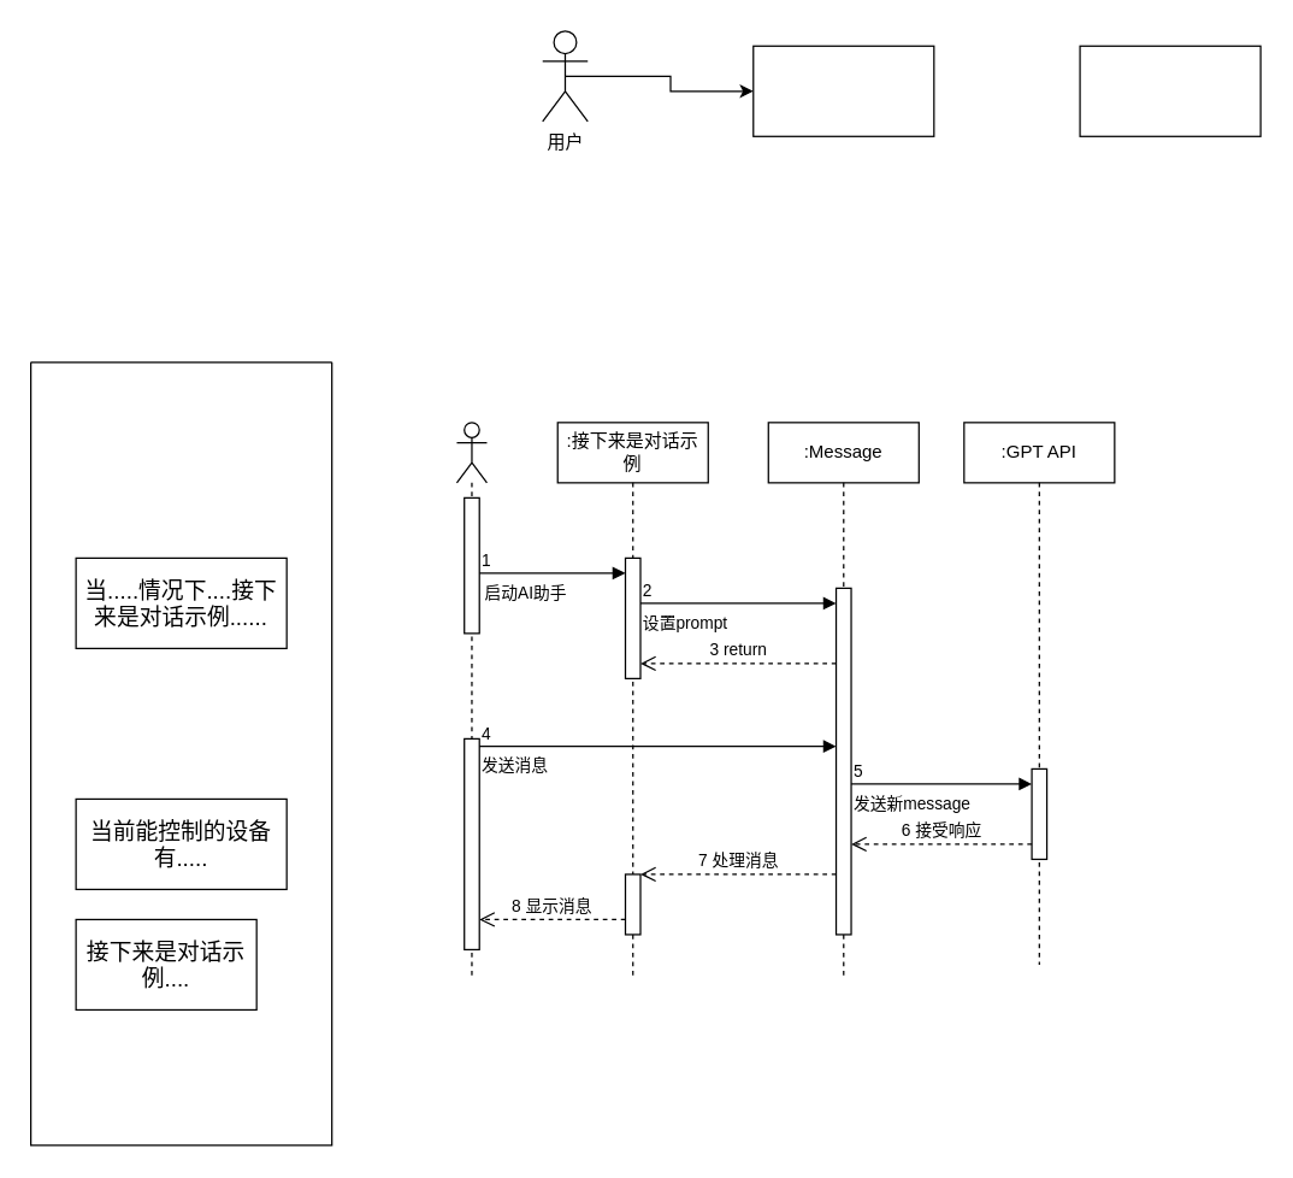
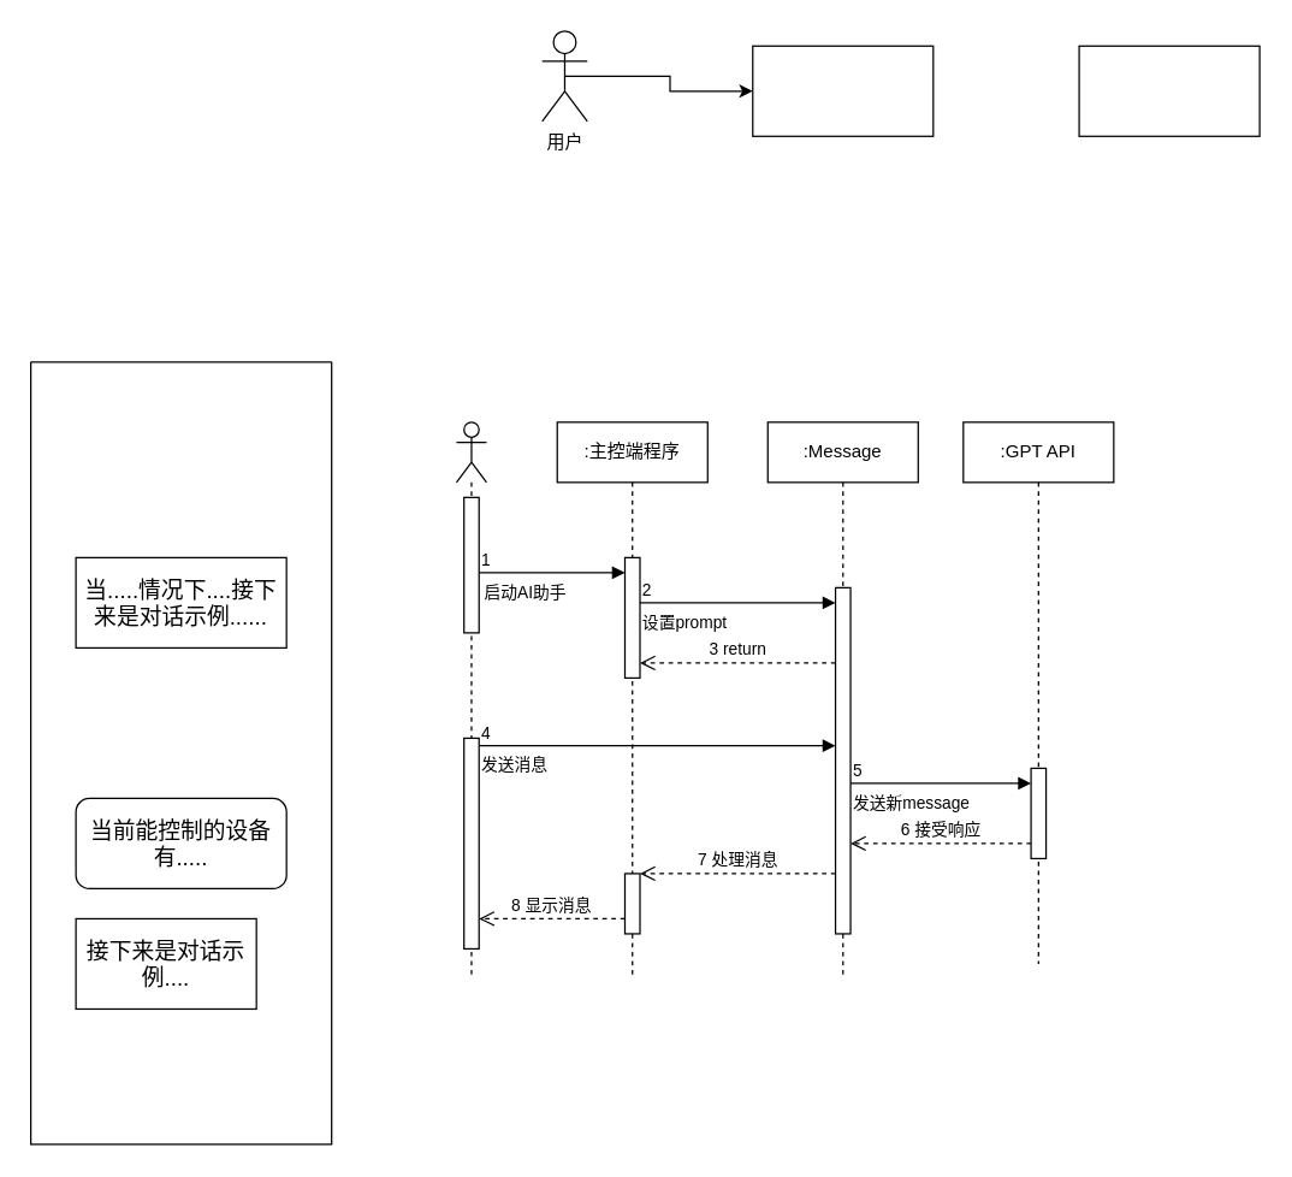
  <mxCell id="0" />
  <mxCell id="1" parent="0" />
  <mxCell id="2" style="edgeStyle=orthogonalEdgeStyle;rounded=0;orthogonalLoop=1;jettySize=auto;html=1;exitX=0.5;exitY=0.5;exitDx=0;exitDy=0;exitPerimeter=0;entryX=0;entryY=0.5;entryDx=0;entryDy=0;" edge="1" parent="1" source="3" target="8"><mxGeometry relative="1" as="geometry" /></mxCell>
  <mxCell id="3" value="用户" style="shape=umlActor;verticalLabelPosition=bottom;verticalAlign=top;html=1;outlineConnect=0;" vertex="1" parent="1"><mxGeometry x="360" y="20" width="30" height="60" as="geometry" /></mxCell>
  <mxCell id="4" value="" style="swimlane;startSize=0;fontSize=15;" vertex="1" parent="1"><mxGeometry x="20" y="240" width="200" height="520" as="geometry" /></mxCell>
  <mxCell id="5" value="当.....情况下....接下来是对话示例......" style="rounded=0;whiteSpace=wrap;html=1;fontSize=15;" vertex="1" parent="4"><mxGeometry x="30" y="130" width="140" height="60" as="geometry" /></mxCell>
- <mxCell id="6" value="当前能控制的设备有....." style="rounded=0;whiteSpace=wrap;html=1;fontSize=15;" vertex="1" parent="4"><mxGeometry x="30" y="290" width="140" height="60" as="geometry" /></mxCell>
+ <mxCell id="6" value="当前能控制的设备有....." style="whiteSpace=wrap;html=1;fontSize=15;rounded=1;" vertex="1" parent="4"><mxGeometry x="30" y="290" width="140" height="60" as="geometry" /></mxCell>
  <mxCell id="7" value="接下来是对话示例...." style="rounded=0;whiteSpace=wrap;html=1;fontSize=15;" vertex="1" parent="4"><mxGeometry x="30" y="370" width="120" height="60" as="geometry" /></mxCell>
  <mxCell id="8" value="" style="rounded=0;whiteSpace=wrap;html=1;" vertex="1" parent="1"><mxGeometry x="500" y="30" width="120" height="60" as="geometry" /></mxCell>
  <mxCell id="9" value="" style="rounded=0;whiteSpace=wrap;html=1;" vertex="1" parent="1"><mxGeometry x="717" y="30" width="120" height="60" as="geometry" /></mxCell>
  <mxCell id="10" value="" style="shape=umlLifeline;perimeter=lifelinePerimeter;whiteSpace=wrap;html=1;container=1;dropTarget=0;collapsible=0;recursiveResize=0;outlineConnect=0;portConstraint=eastwest;newEdgeStyle={&quot;edgeStyle&quot;:&quot;elbowEdgeStyle&quot;,&quot;elbow&quot;:&quot;vertical&quot;,&quot;curved&quot;:0,&quot;rounded&quot;:0};participant=umlActor;" vertex="1" parent="1"><mxGeometry x="303" y="280" width="20" height="370" as="geometry" /></mxCell>
  <mxCell id="11" value="" style="html=1;points=[];perimeter=orthogonalPerimeter;outlineConnect=0;targetShapes=umlLifeline;portConstraint=eastwest;newEdgeStyle={&quot;edgeStyle&quot;:&quot;elbowEdgeStyle&quot;,&quot;elbow&quot;:&quot;vertical&quot;,&quot;curved&quot;:0,&quot;rounded&quot;:0};" vertex="1" parent="10"><mxGeometry x="5" y="50" width="10" height="90" as="geometry" /></mxCell>
  <mxCell id="12" value="" style="html=1;points=[];perimeter=orthogonalPerimeter;outlineConnect=0;targetShapes=umlLifeline;portConstraint=eastwest;newEdgeStyle={&quot;edgeStyle&quot;:&quot;elbowEdgeStyle&quot;,&quot;elbow&quot;:&quot;vertical&quot;,&quot;curved&quot;:0,&quot;rounded&quot;:0};" vertex="1" parent="10"><mxGeometry x="5" y="210" width="10" height="140" as="geometry" /></mxCell>
- <mxCell id="13" value=":接下来是对话示例" style="shape=umlLifeline;perimeter=lifelinePerimeter;whiteSpace=wrap;html=1;container=1;dropTarget=0;collapsible=0;recursiveResize=0;outlineConnect=0;portConstraint=eastwest;newEdgeStyle={&quot;edgeStyle&quot;:&quot;elbowEdgeStyle&quot;,&quot;elbow&quot;:&quot;vertical&quot;,&quot;curved&quot;:0,&quot;rounded&quot;:0};" vertex="1" parent="1"><mxGeometry x="370" y="280" width="100" height="370" as="geometry" /></mxCell>
+ <mxCell id="13" value=":主控端程序" style="shape=umlLifeline;perimeter=lifelinePerimeter;whiteSpace=wrap;html=1;container=1;dropTarget=0;collapsible=0;recursiveResize=0;outlineConnect=0;portConstraint=eastwest;newEdgeStyle={&quot;edgeStyle&quot;:&quot;elbowEdgeStyle&quot;,&quot;elbow&quot;:&quot;vertical&quot;,&quot;curved&quot;:0,&quot;rounded&quot;:0};" vertex="1" parent="1"><mxGeometry x="370" y="280" width="100" height="370" as="geometry" /></mxCell>
  <mxCell id="14" value="" style="html=1;points=[];perimeter=orthogonalPerimeter;outlineConnect=0;targetShapes=umlLifeline;portConstraint=eastwest;newEdgeStyle={&quot;edgeStyle&quot;:&quot;elbowEdgeStyle&quot;,&quot;elbow&quot;:&quot;vertical&quot;,&quot;curved&quot;:0,&quot;rounded&quot;:0};" vertex="1" parent="13"><mxGeometry x="45" y="90" width="10" height="80" as="geometry" /></mxCell>
  <mxCell id="15" value="" style="html=1;points=[];perimeter=orthogonalPerimeter;outlineConnect=0;targetShapes=umlLifeline;portConstraint=eastwest;newEdgeStyle={&quot;edgeStyle&quot;:&quot;elbowEdgeStyle&quot;,&quot;elbow&quot;:&quot;vertical&quot;,&quot;curved&quot;:0,&quot;rounded&quot;:0};" vertex="1" parent="13"><mxGeometry x="45" y="300" width="10" height="40" as="geometry" /></mxCell>
  <mxCell id="16" value=":GPT API" style="shape=umlLifeline;perimeter=lifelinePerimeter;whiteSpace=wrap;html=1;container=1;dropTarget=0;collapsible=0;recursiveResize=0;outlineConnect=0;portConstraint=eastwest;newEdgeStyle={&quot;edgeStyle&quot;:&quot;elbowEdgeStyle&quot;,&quot;elbow&quot;:&quot;vertical&quot;,&quot;curved&quot;:0,&quot;rounded&quot;:0};" vertex="1" parent="1"><mxGeometry x="640" y="280" width="100" height="360" as="geometry" /></mxCell>
  <mxCell id="17" value="" style="html=1;points=[];perimeter=orthogonalPerimeter;outlineConnect=0;targetShapes=umlLifeline;portConstraint=eastwest;newEdgeStyle={&quot;edgeStyle&quot;:&quot;elbowEdgeStyle&quot;,&quot;elbow&quot;:&quot;vertical&quot;,&quot;curved&quot;:0,&quot;rounded&quot;:0};" vertex="1" parent="16"><mxGeometry x="45" y="230" width="10" height="60" as="geometry" /></mxCell>
  <mxCell id="18" value="设置prompt" style="endArrow=block;endFill=1;html=1;edgeStyle=orthogonalEdgeStyle;align=left;verticalAlign=top;rounded=0;" edge="1" parent="1" source="14" target="21"><mxGeometry x="-1" relative="1" as="geometry"><mxPoint x="440" y="360" as="sourcePoint" /><mxPoint x="600" y="360" as="targetPoint" /><Array as="points"><mxPoint x="500" y="400" /><mxPoint x="500" y="400" /></Array></mxGeometry></mxCell>
  <mxCell id="19" value="2" style="edgeLabel;resizable=0;html=1;align=left;verticalAlign=bottom;" connectable="0" vertex="1" parent="18"><mxGeometry x="-1" relative="1" as="geometry" /></mxCell>
  <mxCell id="20" value=":Message" style="shape=umlLifeline;perimeter=lifelinePerimeter;whiteSpace=wrap;html=1;container=1;dropTarget=0;collapsible=0;recursiveResize=0;outlineConnect=0;portConstraint=eastwest;newEdgeStyle={&quot;edgeStyle&quot;:&quot;elbowEdgeStyle&quot;,&quot;elbow&quot;:&quot;vertical&quot;,&quot;curved&quot;:0,&quot;rounded&quot;:0};" vertex="1" parent="1"><mxGeometry x="510" y="280" width="100" height="370" as="geometry" /></mxCell>
  <mxCell id="21" value="" style="html=1;points=[];perimeter=orthogonalPerimeter;outlineConnect=0;targetShapes=umlLifeline;portConstraint=eastwest;newEdgeStyle={&quot;edgeStyle&quot;:&quot;elbowEdgeStyle&quot;,&quot;elbow&quot;:&quot;vertical&quot;,&quot;curved&quot;:0,&quot;rounded&quot;:0};" vertex="1" parent="20"><mxGeometry x="45" y="110" width="10" height="230" as="geometry" /></mxCell>
  <mxCell id="22" value="启动AI助手" style="endArrow=block;endFill=1;html=1;edgeStyle=orthogonalEdgeStyle;align=left;verticalAlign=top;rounded=0;" edge="1" parent="1" source="11" target="14"><mxGeometry x="-0.959" relative="1" as="geometry"><mxPoint x="330" y="360" as="sourcePoint" /><mxPoint x="490" y="360" as="targetPoint" /><Array as="points"><mxPoint x="350" y="380" /><mxPoint x="350" y="380" /></Array><mxPoint as="offset" /></mxGeometry></mxCell>
  <mxCell id="23" value="1" style="edgeLabel;resizable=0;html=1;align=left;verticalAlign=bottom;" connectable="0" vertex="1" parent="22"><mxGeometry x="-1" relative="1" as="geometry" /></mxCell>
  <mxCell id="24" value="3 return" style="html=1;verticalAlign=bottom;endArrow=open;dashed=1;endSize=8;edgeStyle=elbowEdgeStyle;elbow=vertical;curved=0;rounded=0;" edge="1" parent="1" source="21" target="14"><mxGeometry x="0.004" relative="1" as="geometry"><mxPoint x="550" y="440" as="sourcePoint" /><mxPoint x="470" y="440" as="targetPoint" /><Array as="points"><mxPoint x="460" y="440" /></Array><mxPoint as="offset" /></mxGeometry></mxCell>
  <mxCell id="25" value="发送消息" style="endArrow=block;endFill=1;html=1;edgeStyle=orthogonalEdgeStyle;align=left;verticalAlign=top;rounded=0;" edge="1" parent="1" source="12" target="21"><mxGeometry x="-1" relative="1" as="geometry"><mxPoint x="330" y="490" as="sourcePoint" /><mxPoint x="490" y="490" as="targetPoint" /><Array as="points"><mxPoint x="500" y="495" /><mxPoint x="500" y="495" /></Array></mxGeometry></mxCell>
  <mxCell id="26" value="4" style="edgeLabel;resizable=0;html=1;align=left;verticalAlign=bottom;" connectable="0" vertex="1" parent="25"><mxGeometry x="-1" relative="1" as="geometry" /></mxCell>
  <mxCell id="27" value="发送新message" style="endArrow=block;endFill=1;html=1;edgeStyle=orthogonalEdgeStyle;align=left;verticalAlign=top;rounded=0;" edge="1" parent="1" target="17"><mxGeometry x="-1" relative="1" as="geometry"><mxPoint x="565" y="520" as="sourcePoint" /><mxPoint x="740" y="510" as="targetPoint" /><Array as="points"><mxPoint x="660" y="520" /><mxPoint x="660" y="520" /></Array></mxGeometry></mxCell>
  <mxCell id="28" value="5" style="edgeLabel;resizable=0;html=1;align=left;verticalAlign=bottom;" connectable="0" vertex="1" parent="27"><mxGeometry x="-1" relative="1" as="geometry" /></mxCell>
  <mxCell id="29" value="6 接受响应" style="html=1;verticalAlign=bottom;endArrow=open;dashed=1;endSize=8;edgeStyle=elbowEdgeStyle;elbow=vertical;curved=0;rounded=0;" edge="1" parent="1" source="17"><mxGeometry relative="1" as="geometry"><mxPoint x="670" y="560" as="sourcePoint" /><mxPoint x="565" y="560" as="targetPoint" /><Array as="points"><mxPoint x="590" y="560" /></Array></mxGeometry></mxCell>
  <mxCell id="30" value="7 处理消息" style="html=1;verticalAlign=bottom;endArrow=open;dashed=1;endSize=8;edgeStyle=elbowEdgeStyle;elbow=vertical;curved=0;rounded=0;" edge="1" parent="1" source="21" target="15"><mxGeometry x="0.004" relative="1" as="geometry"><mxPoint x="530" y="610" as="sourcePoint" /><mxPoint x="450" y="610" as="targetPoint" /><Array as="points"><mxPoint x="530" y="580" /><mxPoint x="450" y="610" /></Array><mxPoint as="offset" /></mxGeometry></mxCell>
  <mxCell id="31" value="8 显示消息" style="html=1;verticalAlign=bottom;endArrow=open;dashed=1;endSize=8;edgeStyle=elbowEdgeStyle;elbow=vertical;curved=0;rounded=0;" edge="1" parent="1" source="15" target="12"><mxGeometry relative="1" as="geometry"><mxPoint x="410" y="620" as="sourcePoint" /><mxPoint x="330" y="620" as="targetPoint" /><Array as="points"><mxPoint x="370" y="610" /></Array></mxGeometry></mxCell>
